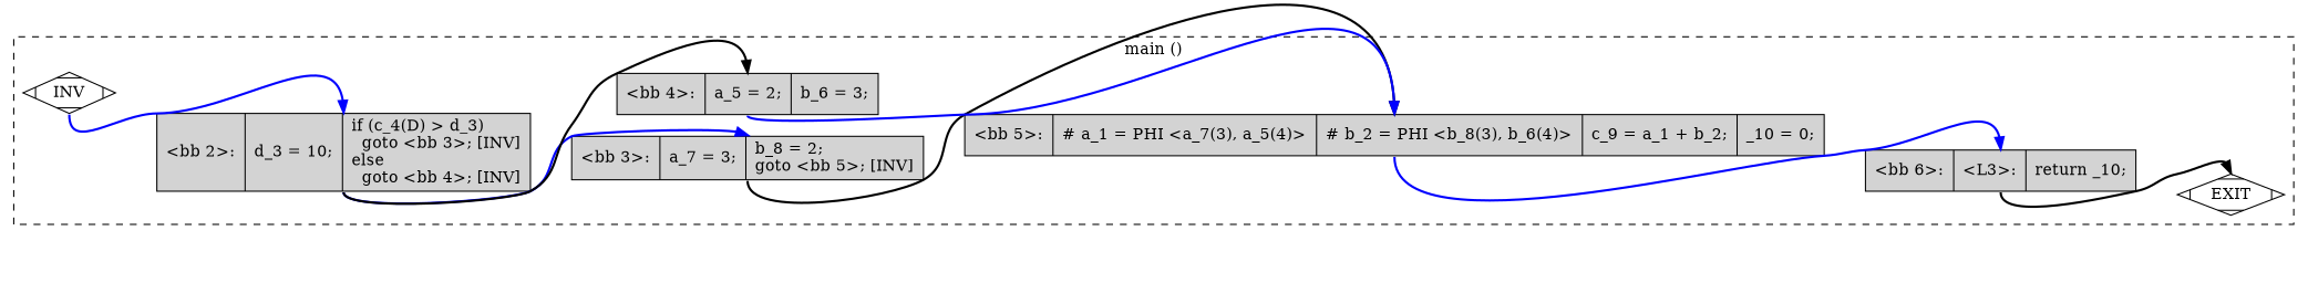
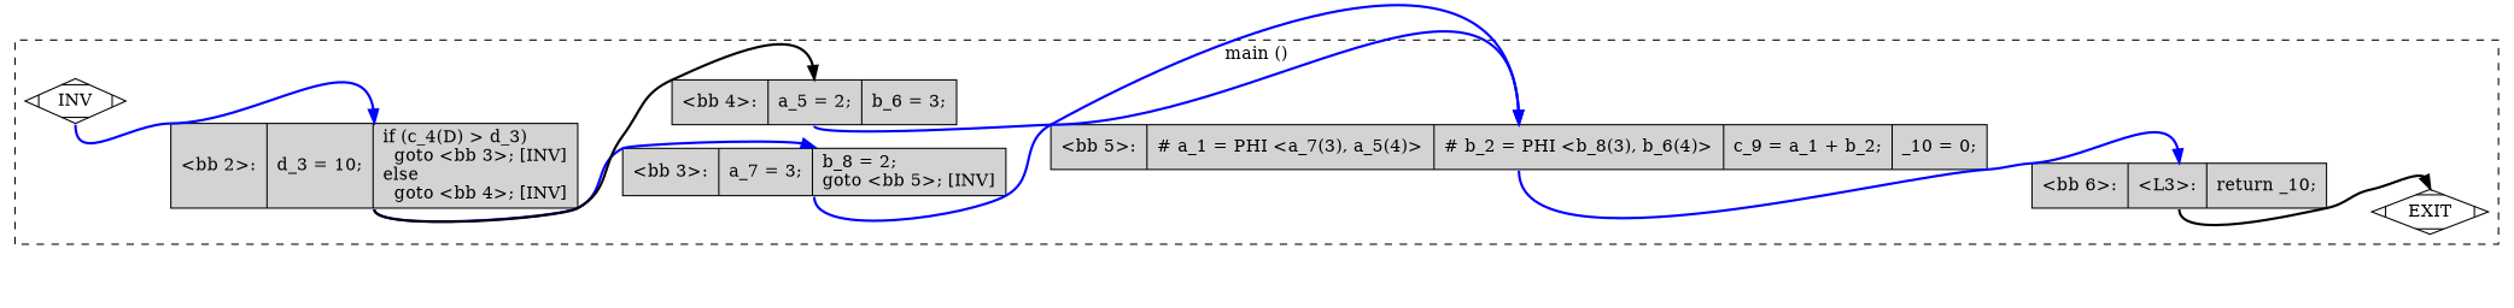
  digraph {
    rankdir=LR
    node [fillcolor=lightgrey shape=record style=filled]
    edge [constraint=true headport=n style="solid,bold" tailport=s color=blue weight=100]
    n1 [fillcolor=white label=INV shape=Mdiamond]
    n2 [fillcolor=white label=EXIT shape=Mdiamond]
    n3 [label="{\<bb\ 2\>:\l|d_3\ =\ 10;\l|if\ (c_4(D)\ \>\ d_3)\l\ \ goto\ \<bb\ 3\>;\ [INV]\lelse\l\ \ goto\ \<bb\ 4\>;\ [INV]\l}"]
    n4 [label="{\<bb\ 3\>:\l|a_7\ =\ 3;\l|b_8\ =\ 2;\lgoto\ \<bb\ 5\>;\ [INV]\l}"]
    n5 [label="{\<bb\ 4\>:\l|a_5\ =\ 2;\l|b_6\ =\ 3;\l}"]
    n6 [label="{\<bb\ 5\>:\l|#\ a_1\ =\ PHI\ \<a_7(3),\ a_5(4)\>\l|#\ b_2\ =\ PHI\ \<b_8(3),\ b_6(4)\>\l|c_9\ =\ a_1\ +\ b_2;\l|_10\ =\ 0;\l}"]
    n7 [label="{\<bb\ 6\>:\l|\<L3\>:\l|return\ _10;\l}"]
    subgraph cluster_1 {
      color=black
      label="main ()"
      style=dashed
      n1
      n2
      n3
      n4
      n5
      n6
      n7
    }
    n1 -> n2 [style=invis color="" weight=""]
    n1 -> n3
    n3 -> n4 [weight=10]
    n3 -> n5 [color=black weight=10]
-   n4 -> n6 [color=black]
+   n4 -> n6
    n5 -> n6
    n6 -> n7
    n7 -> n2 [color=black weight=10]
  }
